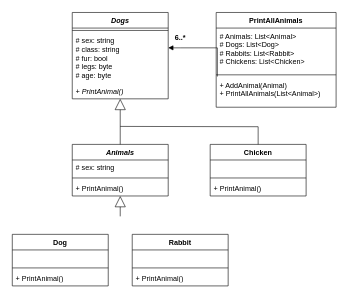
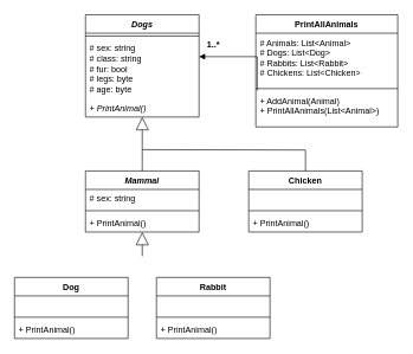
  <mxCell id="0" />
  <mxCell id="1" parent="0" />
  <mxCell id="2" value="&lt;i&gt;Dogs&lt;/i&gt;" style="swimlane;fontStyle=1;align=center;verticalAlign=top;childLayout=stackLayout;horizontal=1;startSize=26;horizontalStack=0;resizeParent=1;resizeParentMax=0;resizeLast=0;collapsible=1;marginBottom=0;whiteSpace=wrap;html=1;" vertex="1" parent="1"><mxGeometry y="20" width="160" height="144" as="geometry" x="120" /></mxCell>
  <mxCell id="3" value="" style="line;strokeWidth=1;fillColor=none;align=left;verticalAlign=middle;spacingTop=-1;spacingLeft=3;spacingRight=3;rotatable=0;labelPosition=right;points=[];portConstraint=eastwest;strokeColor=inherit;" vertex="1" parent="2"><mxGeometry y="26" width="160" height="8" as="geometry" /></mxCell>
  <mxCell id="4" value="# sex: string&lt;br&gt;# class: string&lt;br style=&quot;border-color: var(--border-color);&quot;&gt;# fur: bool&lt;br&gt;# legs: byte&lt;br&gt;# age: byte" style="text;strokeColor=none;fillColor=none;align=left;verticalAlign=top;spacingLeft=4;spacingRight=4;overflow=hidden;rotatable=0;points=[[0,0.5],[1,0.5]];portConstraint=eastwest;whiteSpace=wrap;html=1;" vertex="1" parent="2"><mxGeometry y="34" width="160" height="84" as="geometry" /></mxCell>
  <mxCell id="5" value="&lt;i&gt;+ PrintAnimal()&lt;/i&gt;" style="text;strokeColor=none;fillColor=none;align=left;verticalAlign=top;spacingLeft=4;spacingRight=4;overflow=hidden;rotatable=0;points=[[0,0.5],[1,0.5]];portConstraint=eastwest;whiteSpace=wrap;html=1;" vertex="1" parent="2"><mxGeometry y="118" width="160" height="26" as="geometry" /></mxCell>
- <mxCell id="6" value="&lt;i&gt;Animals&lt;/i&gt;" style="swimlane;fontStyle=1;align=center;verticalAlign=top;childLayout=stackLayout;horizontal=1;startSize=26;horizontalStack=0;resizeParent=1;resizeParentMax=0;resizeLast=0;collapsible=1;marginBottom=0;whiteSpace=wrap;html=1;" vertex="1" parent="1"><mxGeometry y="240" width="160" height="86" as="geometry" x="120" /></mxCell>
+ <mxCell id="6" value="&lt;i&gt;Mammal&lt;/i&gt;" style="swimlane;fontStyle=1;align=center;verticalAlign=top;childLayout=stackLayout;horizontal=1;startSize=26;horizontalStack=0;resizeParent=1;resizeParentMax=0;resizeLast=0;collapsible=1;marginBottom=0;whiteSpace=wrap;html=1;" vertex="1" parent="1"><mxGeometry y="240" width="160" height="86" as="geometry" x="120" /></mxCell>
  <mxCell id="7" value="# sex: string" style="text;strokeColor=none;fillColor=none;align=left;verticalAlign=top;spacingLeft=4;spacingRight=4;overflow=hidden;rotatable=0;points=[[0,0.5],[1,0.5]];portConstraint=eastwest;whiteSpace=wrap;html=1;" vertex="1" parent="6"><mxGeometry y="26" width="160" height="26" as="geometry" /></mxCell>
  <mxCell id="8" value="" style="line;strokeWidth=1;fillColor=none;align=left;verticalAlign=middle;spacingTop=-1;spacingLeft=3;spacingRight=3;rotatable=0;labelPosition=right;points=[];portConstraint=eastwest;strokeColor=inherit;" vertex="1" parent="6"><mxGeometry y="52" width="160" height="8" as="geometry" /></mxCell>
  <mxCell id="9" value="+ PrintAnimal()" style="text;strokeColor=none;fillColor=none;align=left;verticalAlign=top;spacingLeft=4;spacingRight=4;overflow=hidden;rotatable=0;points=[[0,0.5],[1,0.5]];portConstraint=eastwest;whiteSpace=wrap;html=1;" vertex="1" parent="6"><mxGeometry y="60" width="160" height="26" as="geometry" /></mxCell>
  <mxCell id="10" value="PrintAllAnimals" style="swimlane;fontStyle=1;align=center;verticalAlign=top;childLayout=stackLayout;horizontal=1;startSize=26;horizontalStack=0;resizeParent=1;resizeParentMax=0;resizeLast=0;collapsible=1;marginBottom=0;whiteSpace=wrap;html=1;" vertex="1" parent="1"><mxGeometry x="360" y="20" width="200" height="158" as="geometry" /></mxCell>
  <mxCell id="11" value="# Animals: List&amp;lt;Animal&amp;gt;&lt;br&gt;# Dogs: List&amp;lt;Dog&amp;gt;&lt;br&gt;# Rabbits: List&amp;lt;Rabbit&amp;gt;&lt;br&gt;# Chickens: List&amp;lt;Chicken&amp;gt;" style="text;strokeColor=none;fillColor=none;align=left;verticalAlign=top;spacingLeft=4;spacingRight=4;overflow=hidden;rotatable=0;points=[[0,0.5],[1,0.5]];portConstraint=eastwest;whiteSpace=wrap;html=1;" vertex="1" parent="10"><mxGeometry y="26" width="200" height="74" as="geometry" /></mxCell>
  <mxCell id="12" value="" style="line;strokeWidth=1;fillColor=none;align=left;verticalAlign=middle;spacingTop=-1;spacingLeft=3;spacingRight=3;rotatable=0;labelPosition=right;points=[];portConstraint=eastwest;strokeColor=inherit;" vertex="1" parent="10"><mxGeometry y="100" width="200" height="8" as="geometry" /></mxCell>
  <mxCell id="13" value="+ AddAnimal(Animal)&lt;br&gt;+ PrintAllAnimals(List&amp;lt;Animal&amp;gt;)" style="text;strokeColor=none;fillColor=none;align=left;verticalAlign=top;spacingLeft=4;spacingRight=4;overflow=hidden;rotatable=0;points=[[0,0.5],[1,0.5]];portConstraint=eastwest;whiteSpace=wrap;html=1;" vertex="1" parent="10"><mxGeometry y="108" width="200" height="50" as="geometry" /></mxCell>
  <mxCell id="14" value="" style="endArrow=block;endSize=16;endFill=0;html=1;rounded=0;exitX=0.5;exitY=0;exitDx=0;exitDy=0;" edge="1" parent="1" source="6" target="5"><mxGeometry width="160" relative="1" as="geometry"><mxPoint x="460" y="250" as="sourcePoint" /><mxPoint x="620" y="250" as="targetPoint" /></mxGeometry></mxCell>
  <mxCell id="15" value="" style="endArrow=block;endFill=1;html=1;edgeStyle=orthogonalEdgeStyle;align=left;verticalAlign=top;rounded=0;exitX=0.01;exitY=-0.024;exitDx=0;exitDy=0;exitPerimeter=0;" edge="1" parent="1" source="13" target="4"><mxGeometry x="-1" relative="1" as="geometry"><mxPoint x="380" y="170" as="sourcePoint" /><mxPoint x="620" y="250" as="targetPoint" /><Array as="points"><mxPoint x="300" y="79" /><mxPoint x="300" y="79" /></Array></mxGeometry></mxCell>
- <mxCell id="16" value="6..*" style="text;align=center;fontStyle=1;verticalAlign=middle;spacingLeft=3;spacingRight=3;strokeColor=none;rotatable=0;points=[[0,0.5],[1,0.5]];portConstraint=eastwest;html=1;" vertex="1" parent="1"><mxGeometry x="260" y="50" width="80" height="26" as="geometry" /></mxCell>
+ <mxCell id="16" value="1..*" style="text;align=center;fontStyle=1;verticalAlign=middle;spacingLeft=3;spacingRight=3;strokeColor=none;rotatable=0;points=[[0,0.5],[1,0.5]];portConstraint=eastwest;html=1;" vertex="1" parent="1"><mxGeometry x="260" y="50" width="80" height="26" as="geometry" /></mxCell>
  <mxCell id="17" value="Dog" style="swimlane;fontStyle=1;align=center;verticalAlign=top;childLayout=stackLayout;horizontal=1;startSize=26;horizontalStack=0;resizeParent=1;resizeParentMax=0;resizeLast=0;collapsible=1;marginBottom=0;whiteSpace=wrap;html=1;" vertex="1" parent="1"><mxGeometry x="20" y="390" width="160" height="86" as="geometry" /></mxCell>
  <mxCell id="18" value="&amp;nbsp; &amp;nbsp;" style="text;strokeColor=none;fillColor=none;align=left;verticalAlign=top;spacingLeft=4;spacingRight=4;overflow=hidden;rotatable=0;points=[[0,0.5],[1,0.5]];portConstraint=eastwest;whiteSpace=wrap;html=1;" vertex="1" parent="17"><mxGeometry y="26" width="160" height="26" as="geometry" /></mxCell>
  <mxCell id="19" value="" style="line;strokeWidth=1;fillColor=none;align=left;verticalAlign=middle;spacingTop=-1;spacingLeft=3;spacingRight=3;rotatable=0;labelPosition=right;points=[];portConstraint=eastwest;strokeColor=inherit;" vertex="1" parent="17"><mxGeometry y="52" width="160" height="8" as="geometry" /></mxCell>
  <mxCell id="20" value="+ PrintAnimal()" style="text;strokeColor=none;fillColor=none;align=left;verticalAlign=top;spacingLeft=4;spacingRight=4;overflow=hidden;rotatable=0;points=[[0,0.5],[1,0.5]];portConstraint=eastwest;whiteSpace=wrap;html=1;" vertex="1" parent="17"><mxGeometry y="60" width="160" height="26" as="geometry" /></mxCell>
  <mxCell id="21" value="Rabbit" style="swimlane;fontStyle=1;align=center;verticalAlign=top;childLayout=stackLayout;horizontal=1;startSize=26;horizontalStack=0;resizeParent=1;resizeParentMax=0;resizeLast=0;collapsible=1;marginBottom=0;whiteSpace=wrap;html=1;" vertex="1" parent="1"><mxGeometry x="220" y="390" width="160" height="86" as="geometry" /></mxCell>
  <mxCell id="22" value="&amp;nbsp; &amp;nbsp;" style="text;strokeColor=none;fillColor=none;align=left;verticalAlign=top;spacingLeft=4;spacingRight=4;overflow=hidden;rotatable=0;points=[[0,0.5],[1,0.5]];portConstraint=eastwest;whiteSpace=wrap;html=1;" vertex="1" parent="21"><mxGeometry y="26" width="160" height="26" as="geometry" /></mxCell>
  <mxCell id="23" value="" style="line;strokeWidth=1;fillColor=none;align=left;verticalAlign=middle;spacingTop=-1;spacingLeft=3;spacingRight=3;rotatable=0;labelPosition=right;points=[];portConstraint=eastwest;strokeColor=inherit;" vertex="1" parent="21"><mxGeometry y="52" width="160" height="8" as="geometry" /></mxCell>
  <mxCell id="24" value="+ PrintAnimal()" style="text;strokeColor=none;fillColor=none;align=left;verticalAlign=top;spacingLeft=4;spacingRight=4;overflow=hidden;rotatable=0;points=[[0,0.5],[1,0.5]];portConstraint=eastwest;whiteSpace=wrap;html=1;" vertex="1" parent="21"><mxGeometry y="60" width="160" height="26" as="geometry" /></mxCell>
  <mxCell id="25" value="" style="endArrow=block;endSize=16;endFill=0;html=1;rounded=0;" edge="1" parent="1" target="9"><mxGeometry width="160" relative="1" as="geometry"><mxPoint x="200" y="360" as="sourcePoint" /><mxPoint x="210" y="174" as="targetPoint" /></mxGeometry></mxCell>
  <mxCell id="26" value="Chicken" style="swimlane;fontStyle=1;align=center;verticalAlign=top;childLayout=stackLayout;horizontal=1;startSize=26;horizontalStack=0;resizeParent=1;resizeParentMax=0;resizeLast=0;collapsible=1;marginBottom=0;whiteSpace=wrap;html=1;" vertex="1" parent="1"><mxGeometry x="350" y="240" width="160" height="86" as="geometry" /></mxCell>
  <mxCell id="27" value="&amp;nbsp; &amp;nbsp;" style="text;strokeColor=none;fillColor=none;align=left;verticalAlign=top;spacingLeft=4;spacingRight=4;overflow=hidden;rotatable=0;points=[[0,0.5],[1,0.5]];portConstraint=eastwest;whiteSpace=wrap;html=1;" vertex="1" parent="26"><mxGeometry y="26" width="160" height="26" as="geometry" /></mxCell>
  <mxCell id="28" value="" style="line;strokeWidth=1;fillColor=none;align=left;verticalAlign=middle;spacingTop=-1;spacingLeft=3;spacingRight=3;rotatable=0;labelPosition=right;points=[];portConstraint=eastwest;strokeColor=inherit;" vertex="1" parent="26"><mxGeometry y="52" width="160" height="8" as="geometry" /></mxCell>
  <mxCell id="29" value="+ PrintAnimal()" style="text;strokeColor=none;fillColor=none;align=left;verticalAlign=top;spacingLeft=4;spacingRight=4;overflow=hidden;rotatable=0;points=[[0,0.5],[1,0.5]];portConstraint=eastwest;whiteSpace=wrap;html=1;" vertex="1" parent="26"><mxGeometry y="60" width="160" height="26" as="geometry" /></mxCell>
  <mxCell id="30" value="" style="endArrow=none;html=1;edgeStyle=orthogonalEdgeStyle;rounded=0;entryX=0.5;entryY=0;entryDx=0;entryDy=0;" edge="1" parent="1" target="26"><mxGeometry relative="1" as="geometry"><mxPoint x="200" y="210" as="sourcePoint" /><mxPoint x="570" y="190" as="targetPoint" /></mxGeometry></mxCell>
